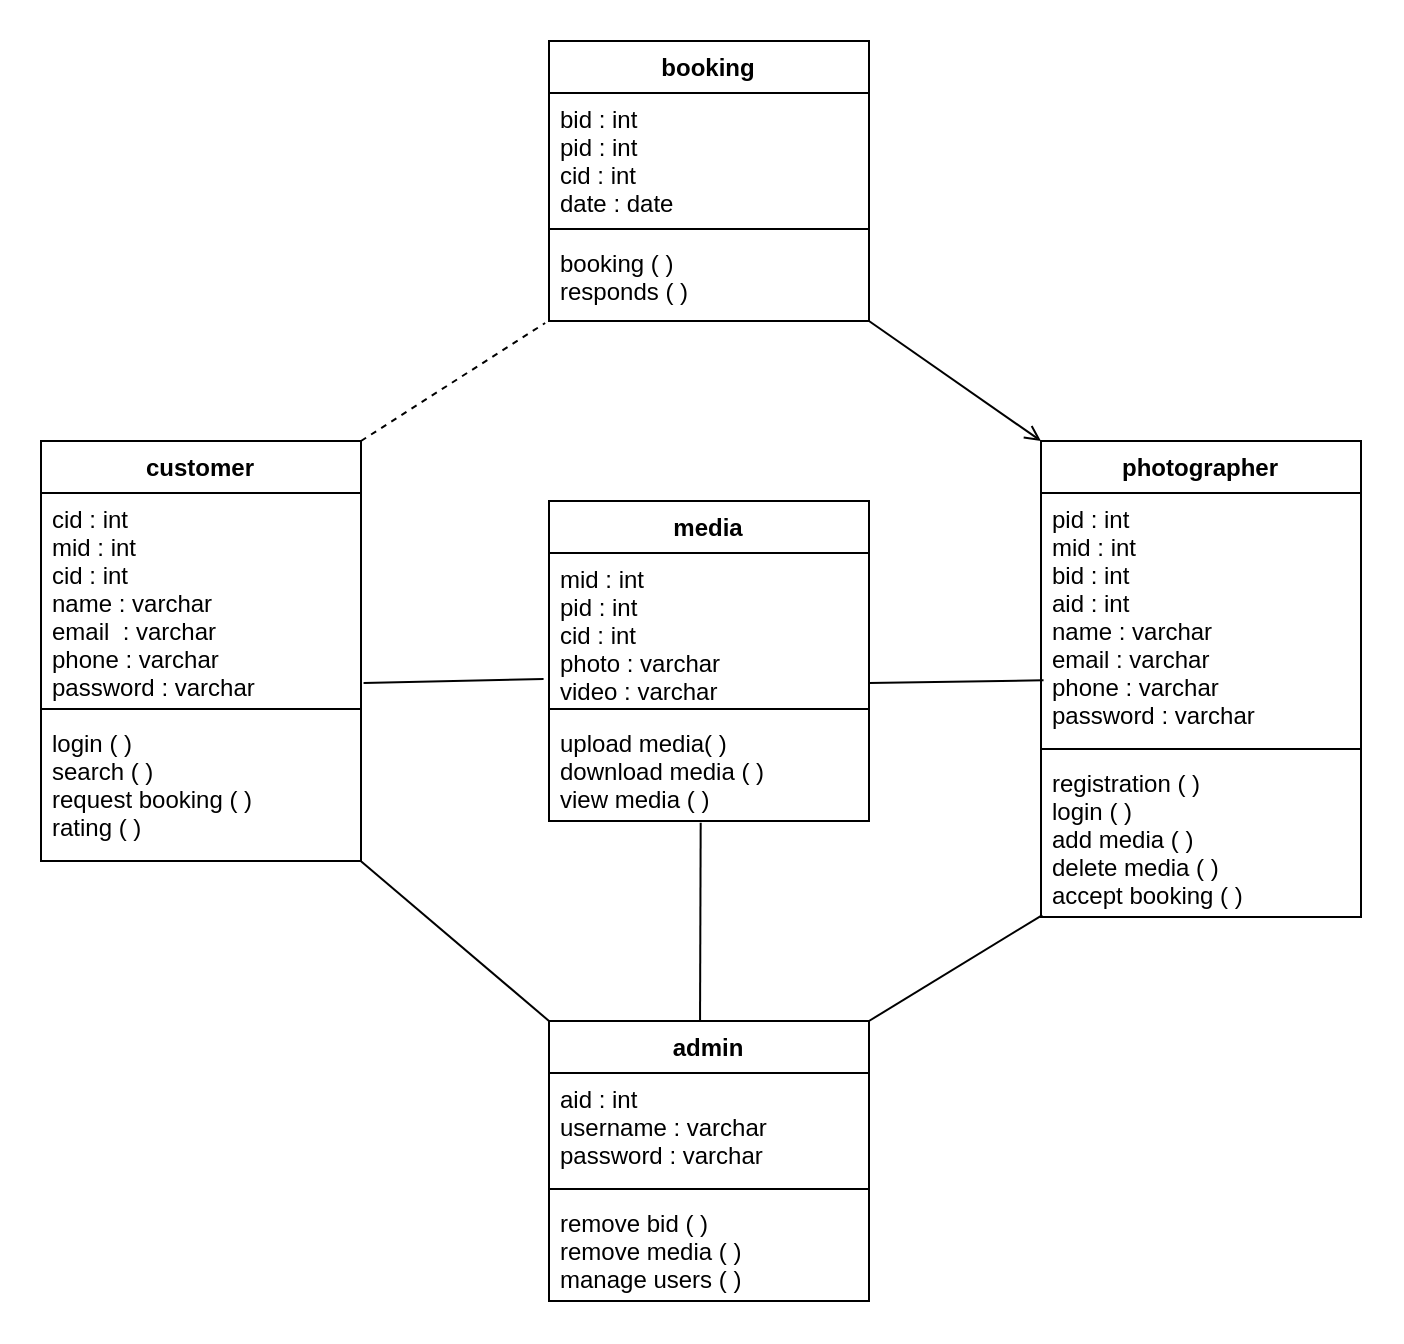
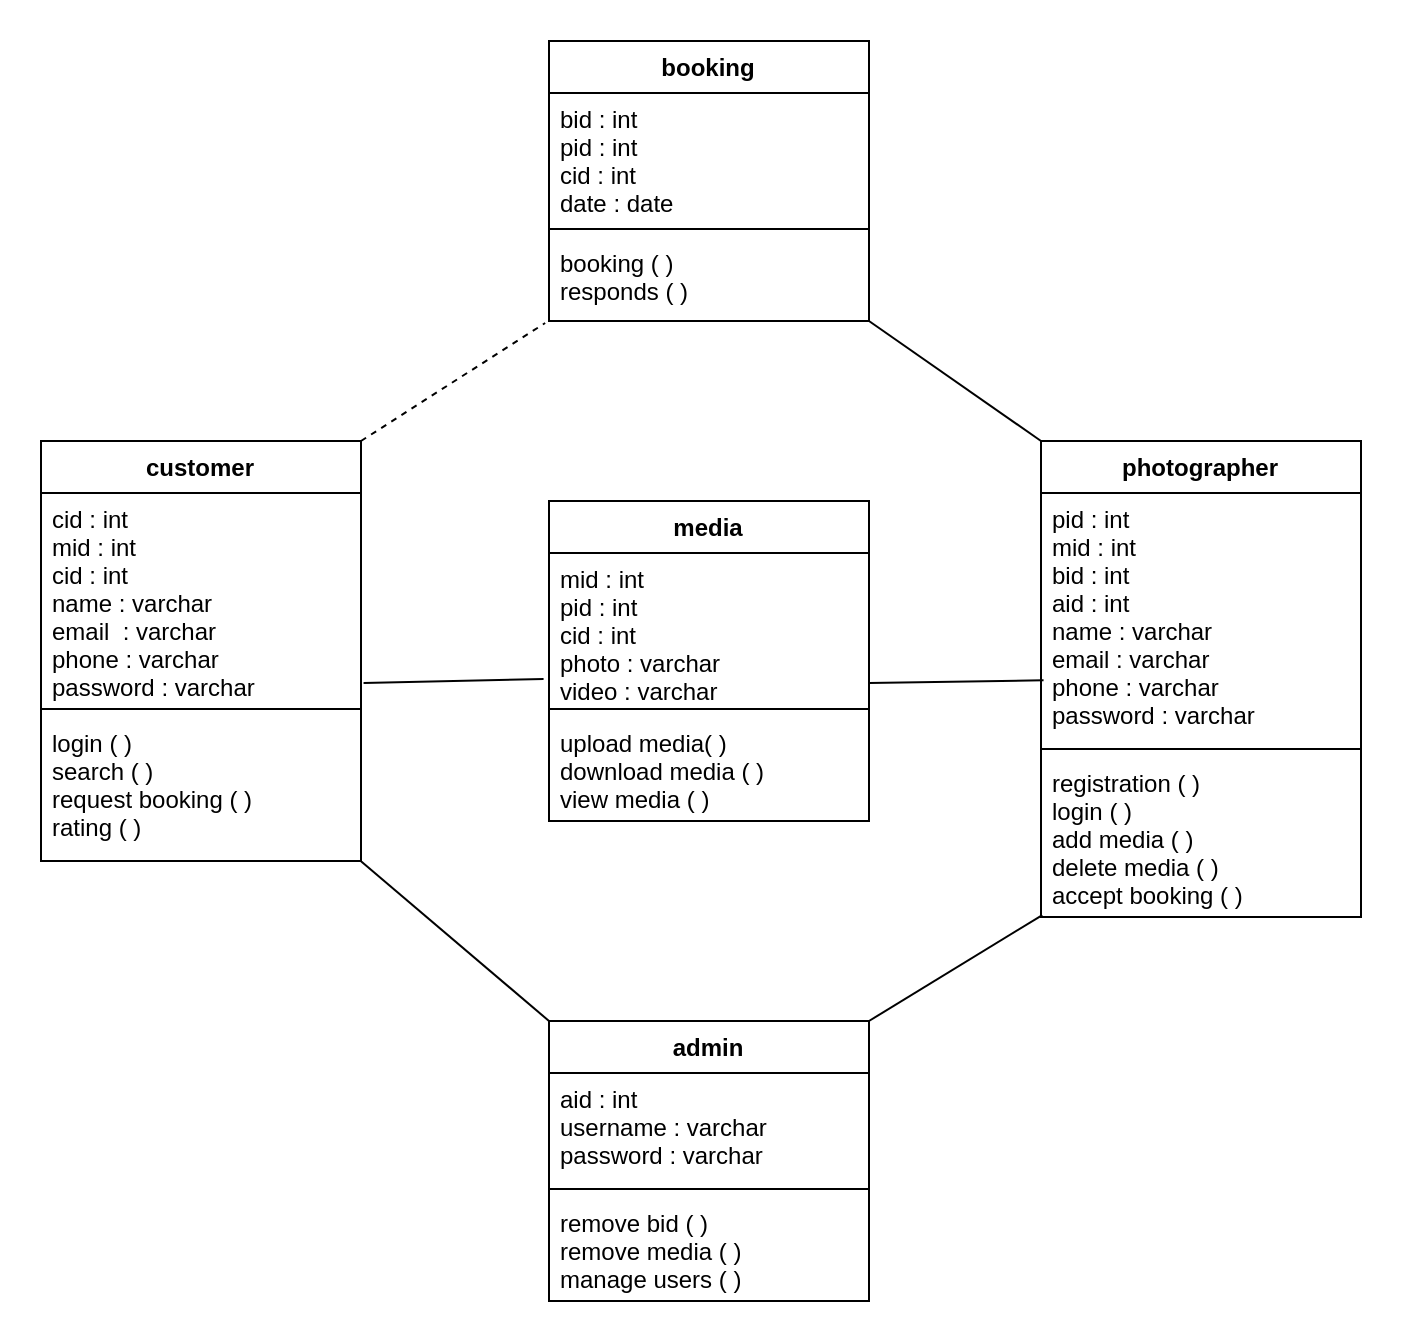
  <mxCell id="0" />
  <mxCell id="1" parent="0" />
  <mxCell id="2" value="booking" style="swimlane;fontStyle=1;align=center;verticalAlign=top;childLayout=stackLayout;horizontal=1;startSize=26;horizontalStack=0;resizeParent=1;resizeParentMax=0;resizeLast=0;collapsible=1;marginBottom=0;" vertex="1" parent="1"><mxGeometry x="274" y="20" width="160" height="140" as="geometry" /></mxCell>
  <mxCell id="3" value="bid : int&#10;pid : int&#10;cid : int&#10;date : date" style="text;strokeColor=none;fillColor=none;align=left;verticalAlign=top;spacingLeft=4;spacingRight=4;overflow=hidden;rotatable=0;points=[[0,0.5],[1,0.5]];portConstraint=eastwest;" vertex="1" parent="2"><mxGeometry y="26" width="160" height="64" as="geometry" /></mxCell>
  <mxCell id="4" value="" style="line;strokeWidth=1;fillColor=none;align=left;verticalAlign=middle;spacingTop=-1;spacingLeft=3;spacingRight=3;rotatable=0;labelPosition=right;points=[];portConstraint=eastwest;" vertex="1" parent="2"><mxGeometry y="90" width="160" height="8" as="geometry" /></mxCell>
  <mxCell id="5" value="booking ( )&#10;responds ( )" style="text;strokeColor=none;fillColor=none;align=left;verticalAlign=top;spacingLeft=4;spacingRight=4;overflow=hidden;rotatable=0;points=[[0,0.5],[1,0.5]];portConstraint=eastwest;" vertex="1" parent="2"><mxGeometry y="98" width="160" height="42" as="geometry" /></mxCell>
  <mxCell id="6" value="customer" style="swimlane;fontStyle=1;align=center;verticalAlign=top;childLayout=stackLayout;horizontal=1;startSize=26;horizontalStack=0;resizeParent=1;resizeParentMax=0;resizeLast=0;collapsible=1;marginBottom=0;" vertex="1" parent="1"><mxGeometry x="20" y="220" width="160" height="210" as="geometry" /></mxCell>
  <mxCell id="7" value="cid : int&#10;mid : int&#10;cid : int&#10;name : varchar&#10;email  : varchar&#10;phone : varchar&#10;password : varchar" style="text;strokeColor=none;fillColor=none;align=left;verticalAlign=top;spacingLeft=4;spacingRight=4;overflow=hidden;rotatable=0;points=[[0,0.5],[1,0.5]];portConstraint=eastwest;" vertex="1" parent="6"><mxGeometry y="26" width="160" height="104" as="geometry" /></mxCell>
  <mxCell id="8" value="" style="line;strokeWidth=1;fillColor=none;align=left;verticalAlign=middle;spacingTop=-1;spacingLeft=3;spacingRight=3;rotatable=0;labelPosition=right;points=[];portConstraint=eastwest;" vertex="1" parent="6"><mxGeometry y="130" width="160" height="8" as="geometry" /></mxCell>
  <mxCell id="9" value="login ( )&#10;search ( )&#10;request booking ( )&#10;rating ( )" style="text;strokeColor=none;fillColor=none;align=left;verticalAlign=top;spacingLeft=4;spacingRight=4;overflow=hidden;rotatable=0;points=[[0,0.5],[1,0.5]];portConstraint=eastwest;" vertex="1" parent="6"><mxGeometry y="138" width="160" height="72" as="geometry" /></mxCell>
  <mxCell id="10" value="media" style="swimlane;fontStyle=1;align=center;verticalAlign=top;childLayout=stackLayout;horizontal=1;startSize=26;horizontalStack=0;resizeParent=1;resizeParentMax=0;resizeLast=0;collapsible=1;marginBottom=0;" vertex="1" parent="1"><mxGeometry x="274" y="250" width="160" height="160" as="geometry" /></mxCell>
  <mxCell id="11" value="mid : int&#10;pid : int&#10;cid : int&#10;photo : varchar&#10;video : varchar" style="text;strokeColor=none;fillColor=none;align=left;verticalAlign=top;spacingLeft=4;spacingRight=4;overflow=hidden;rotatable=0;points=[[0,0.5],[1,0.5]];portConstraint=eastwest;" vertex="1" parent="10"><mxGeometry y="26" width="160" height="74" as="geometry" /></mxCell>
  <mxCell id="12" value="" style="line;strokeWidth=1;fillColor=none;align=left;verticalAlign=middle;spacingTop=-1;spacingLeft=3;spacingRight=3;rotatable=0;labelPosition=right;points=[];portConstraint=eastwest;" vertex="1" parent="10"><mxGeometry y="100" width="160" height="8" as="geometry" /></mxCell>
  <mxCell id="13" value="upload media( )&#10;download media ( )&#10;view media ( )" style="text;strokeColor=none;fillColor=none;align=left;verticalAlign=top;spacingLeft=4;spacingRight=4;overflow=hidden;rotatable=0;points=[[0,0.5],[1,0.5]];portConstraint=eastwest;" vertex="1" parent="10"><mxGeometry y="108" width="160" height="52" as="geometry" /></mxCell>
  <mxCell id="14" value="photographer" style="swimlane;fontStyle=1;align=center;verticalAlign=top;childLayout=stackLayout;horizontal=1;startSize=26;horizontalStack=0;resizeParent=1;resizeParentMax=0;resizeLast=0;collapsible=1;marginBottom=0;" vertex="1" parent="1"><mxGeometry x="520" y="220" width="160" height="238" as="geometry" /></mxCell>
  <mxCell id="15" value="pid : int&#10;mid : int&#10;bid : int&#10;aid : int&#10;name : varchar&#10;email : varchar&#10;phone : varchar&#10;password : varchar" style="text;strokeColor=none;fillColor=none;align=left;verticalAlign=top;spacingLeft=4;spacingRight=4;overflow=hidden;rotatable=0;points=[[0,0.5],[1,0.5]];portConstraint=eastwest;" vertex="1" parent="14"><mxGeometry y="26" width="160" height="124" as="geometry" /></mxCell>
  <mxCell id="16" value="" style="line;strokeWidth=1;fillColor=none;align=left;verticalAlign=middle;spacingTop=-1;spacingLeft=3;spacingRight=3;rotatable=0;labelPosition=right;points=[];portConstraint=eastwest;" vertex="1" parent="14"><mxGeometry y="150" width="160" height="8" as="geometry" /></mxCell>
  <mxCell id="17" value="registration ( )&#10;login ( )&#10;add media ( )&#10;delete media ( )&#10;accept booking ( )" style="text;strokeColor=none;fillColor=none;align=left;verticalAlign=top;spacingLeft=4;spacingRight=4;overflow=hidden;rotatable=0;points=[[0,0.5],[1,0.5]];portConstraint=eastwest;" vertex="1" parent="14"><mxGeometry y="158" width="160" height="80" as="geometry" /></mxCell>
  <mxCell id="18" value="admin" style="swimlane;fontStyle=1;align=center;verticalAlign=top;childLayout=stackLayout;horizontal=1;startSize=26;horizontalStack=0;resizeParent=1;resizeParentMax=0;resizeLast=0;collapsible=1;marginBottom=0;" vertex="1" parent="1"><mxGeometry x="274" y="510" width="160" height="140" as="geometry" /></mxCell>
  <mxCell id="19" value="aid : int&#10;username : varchar&#10;password : varchar" style="text;strokeColor=none;fillColor=none;align=left;verticalAlign=top;spacingLeft=4;spacingRight=4;overflow=hidden;rotatable=0;points=[[0,0.5],[1,0.5]];portConstraint=eastwest;" vertex="1" parent="18"><mxGeometry y="26" width="160" height="54" as="geometry" /></mxCell>
  <mxCell id="20" value="" style="line;strokeWidth=1;fillColor=none;align=left;verticalAlign=middle;spacingTop=-1;spacingLeft=3;spacingRight=3;rotatable=0;labelPosition=right;points=[];portConstraint=eastwest;" vertex="1" parent="18"><mxGeometry y="80" width="160" height="8" as="geometry" /></mxCell>
  <mxCell id="21" value="remove bid ( )&#10;remove media ( )&#10;manage users ( ) " style="text;strokeColor=none;fillColor=none;align=left;verticalAlign=top;spacingLeft=4;spacingRight=4;overflow=hidden;rotatable=0;points=[[0,0.5],[1,0.5]];portConstraint=eastwest;" vertex="1" parent="18"><mxGeometry y="88" width="160" height="52" as="geometry" /></mxCell>
  <mxCell id="22" value="" style="endArrow=none;html=1;entryX=-0.012;entryY=1.024;entryDx=0;entryDy=0;entryPerimeter=0;exitX=1;exitY=0;exitDx=0;exitDy=0;dashed=1;" edge="1" parent="1" source="6" target="5"><mxGeometry width="50" height="50" relative="1" as="geometry"><mxPoint x="200" y="220" as="sourcePoint" /><mxPoint x="250" y="170" as="targetPoint" /></mxGeometry></mxCell>
  <mxCell id="23" value="" style="endArrow=none;html=1;exitX=1.008;exitY=0.913;exitDx=0;exitDy=0;exitPerimeter=0;entryX=-0.017;entryY=0.851;entryDx=0;entryDy=0;entryPerimeter=0;" edge="1" parent="1" source="7" target="11"><mxGeometry width="50" height="50" relative="1" as="geometry"><mxPoint x="200" y="380" as="sourcePoint" /><mxPoint x="250" y="330" as="targetPoint" /></mxGeometry></mxCell>
  <mxCell id="24" value="" style="endArrow=none;html=1;exitX=1;exitY=0.878;exitDx=0;exitDy=0;exitPerimeter=0;entryX=0.008;entryY=0.755;entryDx=0;entryDy=0;entryPerimeter=0;" edge="1" parent="1" source="11" target="15"><mxGeometry width="50" height="50" relative="1" as="geometry"><mxPoint x="460" y="370" as="sourcePoint" /><mxPoint x="510" y="320" as="targetPoint" /></mxGeometry></mxCell>
  <mxCell id="25" value="" style="endArrow=none;html=1;exitX=1;exitY=1.002;exitDx=0;exitDy=0;exitPerimeter=0;entryX=0;entryY=0;entryDx=0;entryDy=0;" edge="1" parent="1" source="9" target="18"><mxGeometry width="50" height="50" relative="1" as="geometry"><mxPoint x="200" y="500" as="sourcePoint" /><mxPoint x="270" y="510" as="targetPoint" /></mxGeometry></mxCell>
  <mxCell id="26" value="" style="endArrow=none;html=1;entryX=0.004;entryY=0.988;entryDx=0;entryDy=0;entryPerimeter=0;exitX=1;exitY=0;exitDx=0;exitDy=0;" edge="1" parent="1" source="18" target="17"><mxGeometry width="50" height="50" relative="1" as="geometry"><mxPoint x="440" y="510" as="sourcePoint" /><mxPoint x="520" y="470" as="targetPoint" /></mxGeometry></mxCell>
- <mxCell id="27" value="" style="endArrow=none;html=1;entryX=0.474;entryY=1.017;entryDx=0;entryDy=0;entryPerimeter=0;exitX=0.472;exitY=-0.004;exitDx=0;exitDy=0;exitPerimeter=0;" edge="1" parent="1" source="18" target="13"><mxGeometry width="50" height="50" relative="1" as="geometry"><mxPoint x="320" y="490" as="sourcePoint" /><mxPoint x="370" y="440" as="targetPoint" /></mxGeometry></mxCell>
- <mxCell id="28" value="" style="endArrow=open;html=1;entryX=0;entryY=0;entryDx=0;entryDy=0;exitX=1;exitY=1;exitDx=0;exitDy=0;" edge="1" parent="1" source="2" target="14"><mxGeometry width="50" height="50" relative="1" as="geometry"><mxPoint x="290" y="220" as="sourcePoint" /><mxPoint x="340" y="170" as="targetPoint" /></mxGeometry></mxCell>
+ <mxCell id="28" value="" style="endArrow=none;html=1;entryX=0;entryY=0;entryDx=0;entryDy=0;exitX=1;exitY=1;exitDx=0;exitDy=0;" edge="1" parent="1" source="2" target="14"><mxGeometry width="50" height="50" relative="1" as="geometry"><mxPoint x="290" y="220" as="sourcePoint" /><mxPoint x="340" y="170" as="targetPoint" /></mxGeometry></mxCell>
